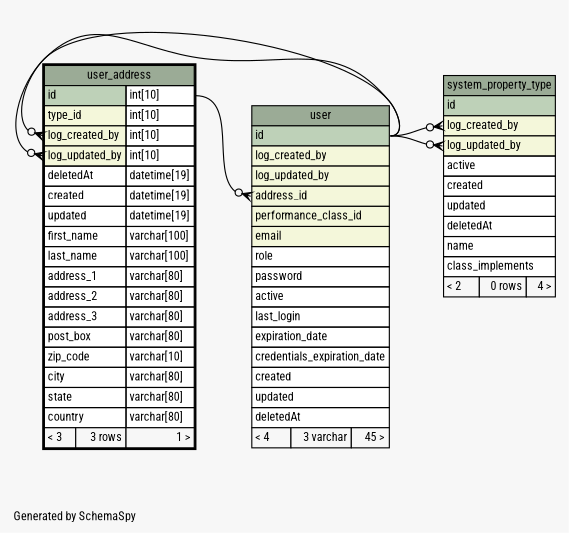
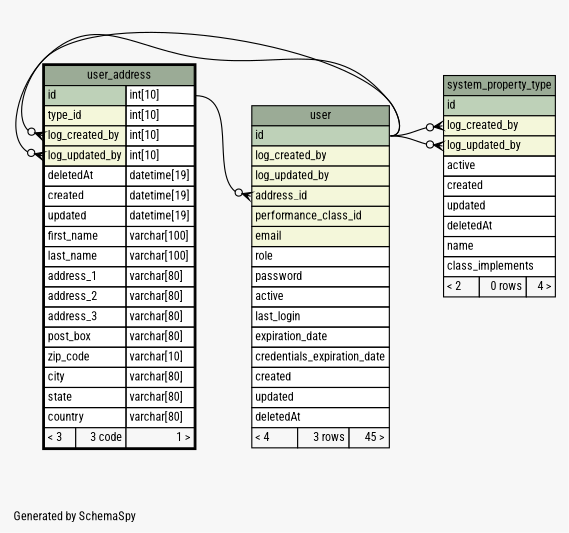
  digraph {
    bgcolor="#f7f7f7"
    fontname="Roboto Condensed"
    fontsize=11
    label="\nGenerated by SchemaSpy"
    labeljust=l
    nodesep=0.18
    rankdir=RL
    ranksep=0.46
    node [fontname="Roboto Condensed" fontsize=11 shape=plaintext]
    edge [arrowhead=none arrowsize=0.8 arrowtail=crowodot dir=back fontname="Roboto Condensed" headport="id:e" tailport="log_created_by:w"]
    n1 [label=<     <TABLE BORDER="0" CELLBORDER="1" CELLSPACING="0" BGCOLOR="#ffffff">       <TR><TD COLSPAN="3" BGCOLOR="#9bab96" ALIGN="CENTER">system_property_type</TD></TR>       <TR><TD PORT="id" COLSPAN="3" BGCOLOR="#bed1b8" ALIGN="LEFT">id</TD></TR>       <TR><TD PORT="log_created_by" COLSPAN="3" BGCOLOR="#f4f7da" ALIGN="LEFT">log_created_by</TD></TR>       <TR><TD PORT="log_updated_by" COLSPAN="3" BGCOLOR="#f4f7da" ALIGN="LEFT">log_updated_by</TD></TR>       <TR><TD PORT="active" COLSPAN="3" ALIGN="LEFT">active</TD></TR>       <TR><TD PORT="created" COLSPAN="3" ALIGN="LEFT">created</TD></TR>       <TR><TD PORT="updated" COLSPAN="3" ALIGN="LEFT">updated</TD></TR>       <TR><TD PORT="deletedAt" COLSPAN="3" ALIGN="LEFT">deletedAt</TD></TR>       <TR><TD PORT="name" COLSPAN="3" ALIGN="LEFT">name</TD></TR>       <TR><TD PORT="class_implements" COLSPAN="3" ALIGN="LEFT">class_implements</TD></TR>       <TR><TD ALIGN="LEFT" BGCOLOR="#f7f7f7">&lt; 2</TD><TD ALIGN="RIGHT" BGCOLOR="#f7f7f7">0 rows</TD><TD ALIGN="RIGHT" BGCOLOR="#f7f7f7">4 &gt;</TD></TR>     </TABLE>>]
-   n2 [label=<     <TABLE BORDER="0" CELLBORDER="1" CELLSPACING="0" BGCOLOR="#ffffff">       <TR><TD COLSPAN="3" BGCOLOR="#9bab96" ALIGN="CENTER">user</TD></TR>       <TR><TD PORT="id" COLSPAN="3" BGCOLOR="#bed1b8" ALIGN="LEFT">id</TD></TR>       <TR><TD PORT="log_created_by" COLSPAN="3" BGCOLOR="#f4f7da" ALIGN="LEFT">log_created_by</TD></TR>       <TR><TD PORT="log_updated_by" COLSPAN="3" BGCOLOR="#f4f7da" ALIGN="LEFT">log_updated_by</TD></TR>       <TR><TD PORT="address_id" COLSPAN="3" BGCOLOR="#f4f7da" ALIGN="LEFT">address_id</TD></TR>       <TR><TD PORT="performance_class_id" COLSPAN="3" BGCOLOR="#f4f7da" ALIGN="LEFT">performance_class_id</TD></TR>       <TR><TD PORT="email" COLSPAN="3" BGCOLOR="#f4f7da" ALIGN="LEFT">email</TD></TR>       <TR><TD PORT="role" COLSPAN="3" ALIGN="LEFT">role</TD></TR>       <TR><TD PORT="password" COLSPAN="3" ALIGN="LEFT">password</TD></TR>       <TR><TD PORT="active" COLSPAN="3" ALIGN="LEFT">active</TD></TR>       <TR><TD PORT="last_login" COLSPAN="3" ALIGN="LEFT">last_login</TD></TR>       <TR><TD PORT="expiration_date" COLSPAN="3" ALIGN="LEFT">expiration_date</TD></TR>       <TR><TD PORT="credentials_expiration_date" COLSPAN="3" ALIGN="LEFT">credentials_expiration_date</TD></TR>       <TR><TD PORT="created" COLSPAN="3" ALIGN="LEFT">created</TD></TR>       <TR><TD PORT="updated" COLSPAN="3" ALIGN="LEFT">updated</TD></TR>       <TR><TD PORT="deletedAt" COLSPAN="3" ALIGN="LEFT">deletedAt</TD></TR>       <TR><TD ALIGN="LEFT" BGCOLOR="#f7f7f7">&lt; 4</TD><TD ALIGN="RIGHT" BGCOLOR="#f7f7f7">3 varchar</TD><TD ALIGN="RIGHT" BGCOLOR="#f7f7f7">45 &gt;</TD></TR>     </TABLE>>]
-   n3 [label=<     <TABLE BORDER="2" CELLBORDER="1" CELLSPACING="0" BGCOLOR="#ffffff">       <TR><TD COLSPAN="3" BGCOLOR="#9bab96" ALIGN="CENTER">user_address</TD></TR>       <TR><TD PORT="id" COLSPAN="2" BGCOLOR="#bed1b8" ALIGN="LEFT">id</TD><TD PORT="id.type" ALIGN="LEFT">int[10]</TD></TR>       <TR><TD PORT="type_id" COLSPAN="2" BGCOLOR="#f4f7da" ALIGN="LEFT">type_id</TD><TD PORT="type_id.type" ALIGN="LEFT">int[10]</TD></TR>       <TR><TD PORT="log_created_by" COLSPAN="2" BGCOLOR="#f4f7da" ALIGN="LEFT">log_created_by</TD><TD PORT="log_created_by.type" ALIGN="LEFT">int[10]</TD></TR>       <TR><TD PORT="log_updated_by" COLSPAN="2" BGCOLOR="#f4f7da" ALIGN="LEFT">log_updated_by</TD><TD PORT="log_updated_by.type" ALIGN="LEFT">int[10]</TD></TR>       <TR><TD PORT="deletedAt" COLSPAN="2" ALIGN="LEFT">deletedAt</TD><TD PORT="deletedAt.type" ALIGN="LEFT">datetime[19]</TD></TR>       <TR><TD PORT="created" COLSPAN="2" ALIGN="LEFT">created</TD><TD PORT="created.type" ALIGN="LEFT">datetime[19]</TD></TR>       <TR><TD PORT="updated" COLSPAN="2" ALIGN="LEFT">updated</TD><TD PORT="updated.type" ALIGN="LEFT">datetime[19]</TD></TR>       <TR><TD PORT="first_name" COLSPAN="2" ALIGN="LEFT">first_name</TD><TD PORT="first_name.type" ALIGN="LEFT">varchar[100]</TD></TR>       <TR><TD PORT="last_name" COLSPAN="2" ALIGN="LEFT">last_name</TD><TD PORT="last_name.type" ALIGN="LEFT">varchar[100]</TD></TR>       <TR><TD PORT="address_1" COLSPAN="2" ALIGN="LEFT">address_1</TD><TD PORT="address_1.type" ALIGN="LEFT">varchar[80]</TD></TR>       <TR><TD PORT="address_2" COLSPAN="2" ALIGN="LEFT">address_2</TD><TD PORT="address_2.type" ALIGN="LEFT">varchar[80]</TD></TR>       <TR><TD PORT="address_3" COLSPAN="2" ALIGN="LEFT">address_3</TD><TD PORT="address_3.type" ALIGN="LEFT">varchar[80]</TD></TR>       <TR><TD PORT="post_box" COLSPAN="2" ALIGN="LEFT">post_box</TD><TD PORT="post_box.type" ALIGN="LEFT">varchar[80]</TD></TR>       <TR><TD PORT="zip_code" COLSPAN="2" ALIGN="LEFT">zip_code</TD><TD PORT="zip_code.type" ALIGN="LEFT">varchar[10]</TD></TR>       <TR><TD PORT="city" COLSPAN="2" ALIGN="LEFT">city</TD><TD PORT="city.type" ALIGN="LEFT">varchar[80]</TD></TR>       <TR><TD PORT="state" COLSPAN="2" ALIGN="LEFT">state</TD><TD PORT="state.type" ALIGN="LEFT">varchar[80]</TD></TR>       <TR><TD PORT="country" COLSPAN="2" ALIGN="LEFT">country</TD><TD PORT="country.type" ALIGN="LEFT">varchar[80]</TD></TR>       <TR><TD ALIGN="LEFT" BGCOLOR="#f7f7f7">&lt; 3</TD><TD ALIGN="RIGHT" BGCOLOR="#f7f7f7">3 rows</TD><TD ALIGN="RIGHT" BGCOLOR="#f7f7f7">1 &gt;</TD></TR>     </TABLE>>]
+   n2 [label=<     <TABLE BORDER="0" CELLBORDER="1" CELLSPACING="0" BGCOLOR="#ffffff">       <TR><TD COLSPAN="3" BGCOLOR="#9bab96" ALIGN="CENTER">user</TD></TR>       <TR><TD PORT="id" COLSPAN="3" BGCOLOR="#bed1b8" ALIGN="LEFT">id</TD></TR>       <TR><TD PORT="log_created_by" COLSPAN="3" BGCOLOR="#f4f7da" ALIGN="LEFT">log_created_by</TD></TR>       <TR><TD PORT="log_updated_by" COLSPAN="3" BGCOLOR="#f4f7da" ALIGN="LEFT">log_updated_by</TD></TR>       <TR><TD PORT="address_id" COLSPAN="3" BGCOLOR="#f4f7da" ALIGN="LEFT">address_id</TD></TR>       <TR><TD PORT="performance_class_id" COLSPAN="3" BGCOLOR="#f4f7da" ALIGN="LEFT">performance_class_id</TD></TR>       <TR><TD PORT="email" COLSPAN="3" BGCOLOR="#f4f7da" ALIGN="LEFT">email</TD></TR>       <TR><TD PORT="role" COLSPAN="3" ALIGN="LEFT">role</TD></TR>       <TR><TD PORT="password" COLSPAN="3" ALIGN="LEFT">password</TD></TR>       <TR><TD PORT="active" COLSPAN="3" ALIGN="LEFT">active</TD></TR>       <TR><TD PORT="last_login" COLSPAN="3" ALIGN="LEFT">last_login</TD></TR>       <TR><TD PORT="expiration_date" COLSPAN="3" ALIGN="LEFT">expiration_date</TD></TR>       <TR><TD PORT="credentials_expiration_date" COLSPAN="3" ALIGN="LEFT">credentials_expiration_date</TD></TR>       <TR><TD PORT="created" COLSPAN="3" ALIGN="LEFT">created</TD></TR>       <TR><TD PORT="updated" COLSPAN="3" ALIGN="LEFT">updated</TD></TR>       <TR><TD PORT="deletedAt" COLSPAN="3" ALIGN="LEFT">deletedAt</TD></TR>       <TR><TD ALIGN="LEFT" BGCOLOR="#f7f7f7">&lt; 4</TD><TD ALIGN="RIGHT" BGCOLOR="#f7f7f7">3 rows</TD><TD ALIGN="RIGHT" BGCOLOR="#f7f7f7">45 &gt;</TD></TR>     </TABLE>>]
+   n3 [label=<     <TABLE BORDER="2" CELLBORDER="1" CELLSPACING="0" BGCOLOR="#ffffff">       <TR><TD COLSPAN="3" BGCOLOR="#9bab96" ALIGN="CENTER">user_address</TD></TR>       <TR><TD PORT="id" COLSPAN="2" BGCOLOR="#bed1b8" ALIGN="LEFT">id</TD><TD PORT="id.type" ALIGN="LEFT">int[10]</TD></TR>       <TR><TD PORT="type_id" COLSPAN="2" BGCOLOR="#f4f7da" ALIGN="LEFT">type_id</TD><TD PORT="type_id.type" ALIGN="LEFT">int[10]</TD></TR>       <TR><TD PORT="log_created_by" COLSPAN="2" BGCOLOR="#f4f7da" ALIGN="LEFT">log_created_by</TD><TD PORT="log_created_by.type" ALIGN="LEFT">int[10]</TD></TR>       <TR><TD PORT="log_updated_by" COLSPAN="2" BGCOLOR="#f4f7da" ALIGN="LEFT">log_updated_by</TD><TD PORT="log_updated_by.type" ALIGN="LEFT">int[10]</TD></TR>       <TR><TD PORT="deletedAt" COLSPAN="2" ALIGN="LEFT">deletedAt</TD><TD PORT="deletedAt.type" ALIGN="LEFT">datetime[19]</TD></TR>       <TR><TD PORT="created" COLSPAN="2" ALIGN="LEFT">created</TD><TD PORT="created.type" ALIGN="LEFT">datetime[19]</TD></TR>       <TR><TD PORT="updated" COLSPAN="2" ALIGN="LEFT">updated</TD><TD PORT="updated.type" ALIGN="LEFT">datetime[19]</TD></TR>       <TR><TD PORT="first_name" COLSPAN="2" ALIGN="LEFT">first_name</TD><TD PORT="first_name.type" ALIGN="LEFT">varchar[100]</TD></TR>       <TR><TD PORT="last_name" COLSPAN="2" ALIGN="LEFT">last_name</TD><TD PORT="last_name.type" ALIGN="LEFT">varchar[100]</TD></TR>       <TR><TD PORT="address_1" COLSPAN="2" ALIGN="LEFT">address_1</TD><TD PORT="address_1.type" ALIGN="LEFT">varchar[80]</TD></TR>       <TR><TD PORT="address_2" COLSPAN="2" ALIGN="LEFT">address_2</TD><TD PORT="address_2.type" ALIGN="LEFT">varchar[80]</TD></TR>       <TR><TD PORT="address_3" COLSPAN="2" ALIGN="LEFT">address_3</TD><TD PORT="address_3.type" ALIGN="LEFT">varchar[80]</TD></TR>       <TR><TD PORT="post_box" COLSPAN="2" ALIGN="LEFT">post_box</TD><TD PORT="post_box.type" ALIGN="LEFT">varchar[80]</TD></TR>       <TR><TD PORT="zip_code" COLSPAN="2" ALIGN="LEFT">zip_code</TD><TD PORT="zip_code.type" ALIGN="LEFT">varchar[10]</TD></TR>       <TR><TD PORT="city" COLSPAN="2" ALIGN="LEFT">city</TD><TD PORT="city.type" ALIGN="LEFT">varchar[80]</TD></TR>       <TR><TD PORT="state" COLSPAN="2" ALIGN="LEFT">state</TD><TD PORT="state.type" ALIGN="LEFT">varchar[80]</TD></TR>       <TR><TD PORT="country" COLSPAN="2" ALIGN="LEFT">country</TD><TD PORT="country.type" ALIGN="LEFT">varchar[80]</TD></TR>       <TR><TD ALIGN="LEFT" BGCOLOR="#f7f7f7">&lt; 3</TD><TD ALIGN="RIGHT" BGCOLOR="#f7f7f7">3 code</TD><TD ALIGN="RIGHT" BGCOLOR="#f7f7f7">1 &gt;</TD></TR>     </TABLE>>]
    n1 -> n2
    n1 -> n2 [tailport="log_updated_by:w"]
    n2 -> n3 [headport="id.type:e" tailport="address_id:w"]
    n3 -> n2
    n3 -> n2 [tailport="log_updated_by:w"]
  }
